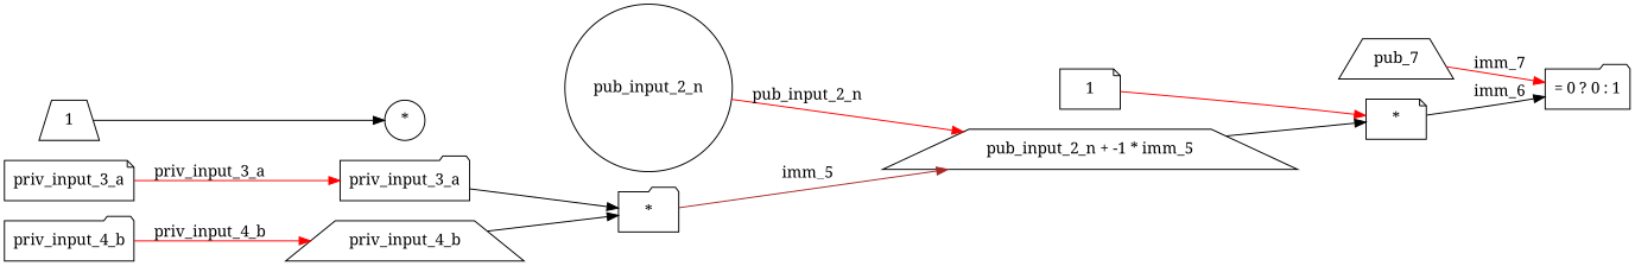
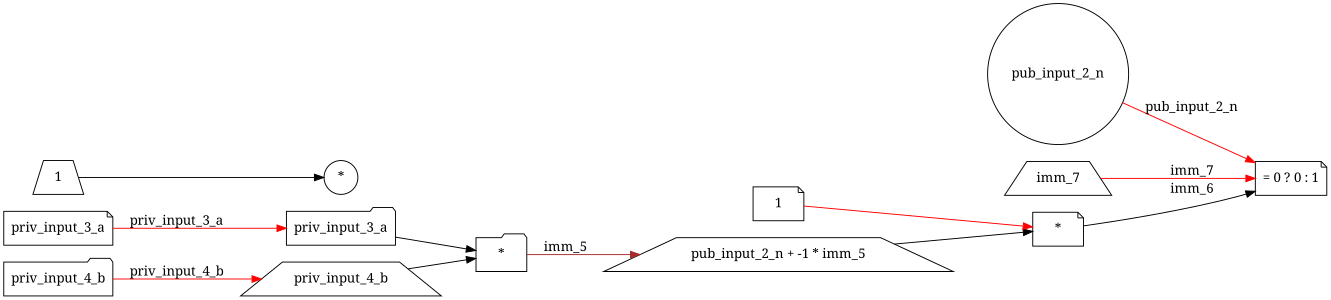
  digraph {
    fontname="Noto Serif"
    rankdir=LR
    node [fontname="Noto Serif" shape=folder]
    edge [color=black fontname="Noto Serif"]
    n1 [label="*"]
    n2 [label="pub_input_2_n + -1 * imm_5" shape=trapezium]
    n3 [label="*" shape=note]
    n4 [label=priv_input_3_a]
    n5 [label=priv_input_4_b shape=trapezium]
    priv_input_3_a [shape=note]
    priv_input_4_b
-   n8 [label="= 0 ? 0 : 1"]
+   n8 [label="= 0 ? 0 : 1" shape=note]
    n9 [label=1 shape=note]
    pub_input_2_n [shape=circle]
-   imm_7 [shape=trapezium label=pub_7]
+   imm_7 [shape=trapezium]
    n12 [label="*" shape=circle]
    n13 [label=1 shape=trapezium]
    n1 -> n2 [color=brown label=imm_5]
    n2 -> n3
    n3 -> n8 [label=imm_6]
    n4 -> n1
    n5 -> n1
    priv_input_3_a -> n4 [color=red label=priv_input_3_a]
    priv_input_4_b -> n5 [color=red label=priv_input_4_b]
    n9 -> n3 [color=red]
-   pub_input_2_n -> n2 [color=red label=pub_input_2_n]
+   pub_input_2_n -> n8 [color=red label=pub_input_2_n]
    imm_7 -> n8 [color=red label=imm_7]
    n13 -> n12
  }
